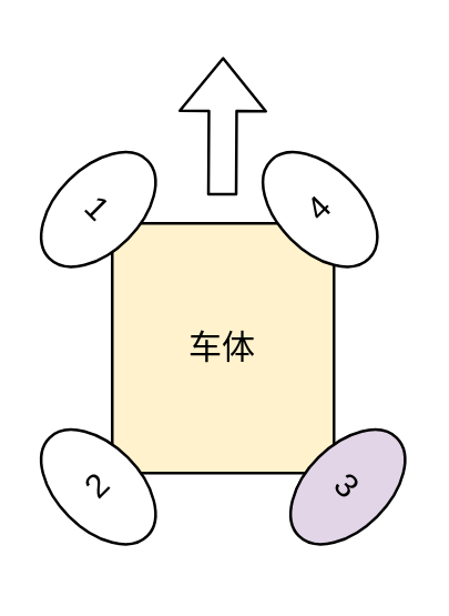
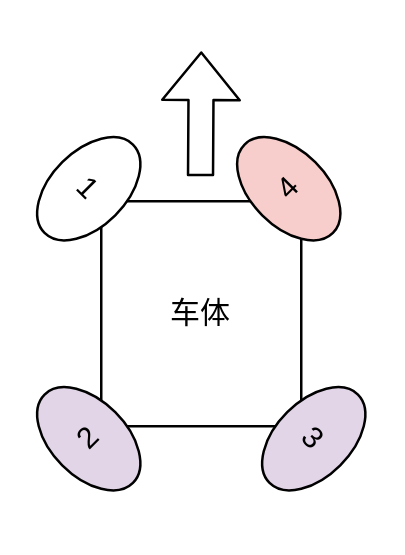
  <mxCell id="0" />
  <mxCell id="1" parent="0" />
- <mxCell id="2" value="车体" style="rounded=0;whiteSpace=wrap;html=1;fillColor=#fff2cc;" parent="1" vertex="1"><mxGeometry x="40" y="80" width="80" height="90" as="geometry" /></mxCell>
+ <mxCell id="2" value="车体" style="rounded=0;whiteSpace=wrap;html=1;" parent="1" vertex="1"><mxGeometry x="40" y="80" width="80" height="90" as="geometry" /></mxCell>
  <mxCell id="3" value="1" style="ellipse;whiteSpace=wrap;html=1;rotation=45;" parent="1" vertex="1"><mxGeometry x="20" y="50" width="30" height="50" as="geometry" /></mxCell>
  <mxCell id="4" value="" style="shape=flexArrow;endArrow=classic;html=1;fillColor=default;" parent="1" edge="1"><mxGeometry width="50" height="50" relative="1" as="geometry"><mxPoint x="79.71" y="70" as="sourcePoint" /><mxPoint x="80" y="20" as="targetPoint" /></mxGeometry></mxCell>
  <mxCell id="5" value="3" style="ellipse;whiteSpace=wrap;html=1;rotation=45;fillColor=#e1d5e7;" vertex="1" parent="1"><mxGeometry x="110" y="150" width="30" height="50" as="geometry" /></mxCell>
- <mxCell id="6" value="2" style="ellipse;whiteSpace=wrap;html=1;rotation=-45;" vertex="1" parent="1"><mxGeometry x="20" y="150" width="30" height="50" as="geometry" /></mxCell>
- <mxCell id="7" value="4" style="ellipse;whiteSpace=wrap;html=1;rotation=-45;" vertex="1" parent="1"><mxGeometry x="100" y="50" width="30" height="50" as="geometry" /></mxCell>
+ <mxCell id="6" value="2" style="ellipse;whiteSpace=wrap;html=1;rotation=-45;fillColor=#e1d5e7;" vertex="1" parent="1"><mxGeometry x="20" y="150" width="30" height="50" as="geometry" /></mxCell>
+ <mxCell id="7" value="4" style="ellipse;whiteSpace=wrap;html=1;rotation=-45;fillColor=#f8cecc;" vertex="1" parent="1"><mxGeometry x="100" y="50" width="30" height="50" as="geometry" /></mxCell>
